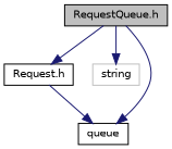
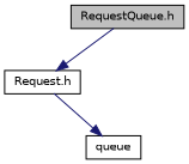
  digraph {
    node [color=black fillcolor=white fontname=Helvetica fontsize=10 shape=record style=filled]
    edge [color=midnightblue fontname=Helvetica fontsize=10 labelfontname=Helvetica labelfontsize=10 style=solid]
    n1 [fillcolor=grey75 fontcolor=black height=0.2 label="RequestQueue.h" width=0.4]
    n2 [height=0.2 label="Request.h" width=0.4]
-   n3 [color=grey75 height=0.2 label=string width=0.4]
    n4 [height=0.2 label=queue width=0.4]
    n1 -> n2
-   n1 -> n3
-   n1 -> n4
    n2 -> n4
  }
